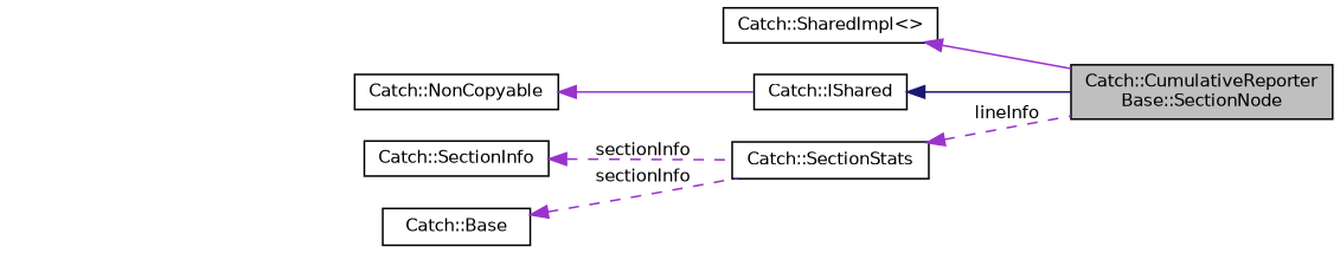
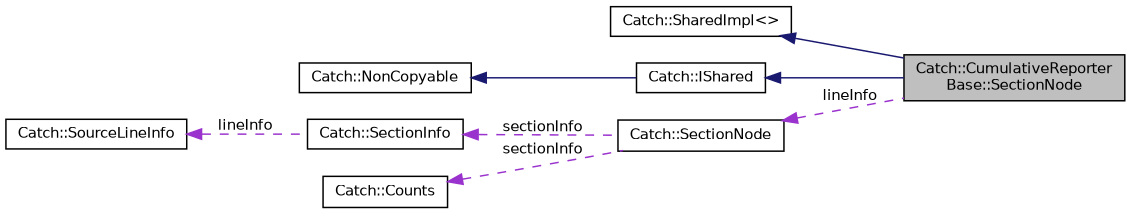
  digraph {
    rankdir=LR
    node [color=black fillcolor=white fontname=Helvetica fontsize=10 shape=record style=filled]
    edge [color=darkorchid3 dir=back fontname=Helvetica fontsize=10 labelfontname=Helvetica labelfontsize=10 style=dashed]
    n1 [fillcolor=grey75 fontcolor=black height=0.2 label="Catch::CumulativeReporter\lBase::SectionNode" width=0.4]
    n2 [height=0.2 label="Catch::SharedImpl\<\>" width=0.4]
    n3 [height=0.2 label="Catch::IShared" width=0.4]
    n4 [height=0.2 label="Catch::NonCopyable" width=0.4]
-   n5 [height=0.2 label="Catch::SectionStats" width=0.4]
+   n5 [height=0.2 label="Catch::SectionNode" width=0.4]
    n6 [height=0.2 label="Catch::SectionInfo" width=0.4]
-   n8 [height=0.2 label="Catch::Base" width=0.4]
-   n2 -> n1 [style=solid]
+   n7 [height=0.2 label="Catch::SourceLineInfo" width=0.4]
+   n8 [height=0.2 label="Catch::Counts" width=0.4]
+   n2 -> n1 [color=midnightblue style=solid]
    n3 -> n1 [color=midnightblue style=solid]
-   n4 -> n3 [style=solid]
+   n4 -> n3 [color=midnightblue style=solid]
    n5 -> n1 [label=" lineInfo"]
    n6 -> n5 [label=" sectionInfo"]
+   n7 -> n6 [label=" lineInfo"]
    n8 -> n5 [label=" sectionInfo"]
  }
